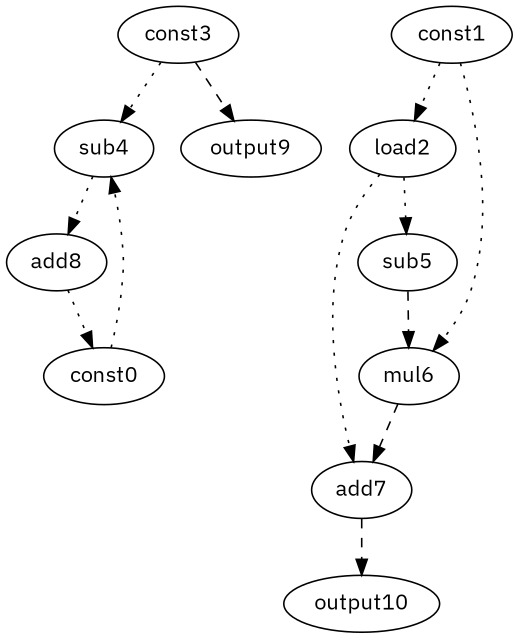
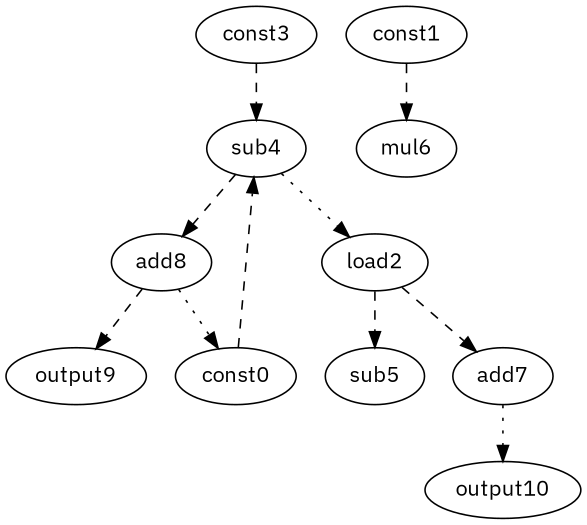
  digraph {
    fontname="IBM Plex Sans"
    node [fontname="IBM Plex Sans" opcode=const]
    edge [fontname="IBM Plex Sans" operand=0 style=dashed]
    sub4 [opcode=sub]
    const0
    add8 [opcode=add]
    output9 [opcode=output]
    load2 [opcode=load]
    const1
    mul6 [opcode=mul]
    sub5 [opcode=sub]
    add7 [opcode=add]
    output10 [opcode=output]
    const3
-   sub4 -> add8 [operand=1 style=dotted]
-   const0 -> sub4 [style=dotted]
+   sub4 -> add8 [operand=1]
+   const0 -> sub4
    add8 -> const0 [style=dotted]
-   const3 -> output9
-   load2 -> sub5 [style=dotted]
-   load2 -> add7 [style=dotted]
-   const1 -> load2 [style=dotted]
-   const1 -> mul6 [style=dotted]
-   mul6 -> add7 [operand=1]
-   sub5 -> mul6 [operand=1]
-   add7 -> output10
-   const3 -> sub4 [operand=1 style=dotted]
+   add8 -> output9
+   load2 -> sub5
+   load2 -> add7
+   sub4 -> load2 [style=dotted]
+   const1 -> mul6
+   add7 -> output10 [style=dotted]
+   const3 -> sub4 [operand=1]
  }
